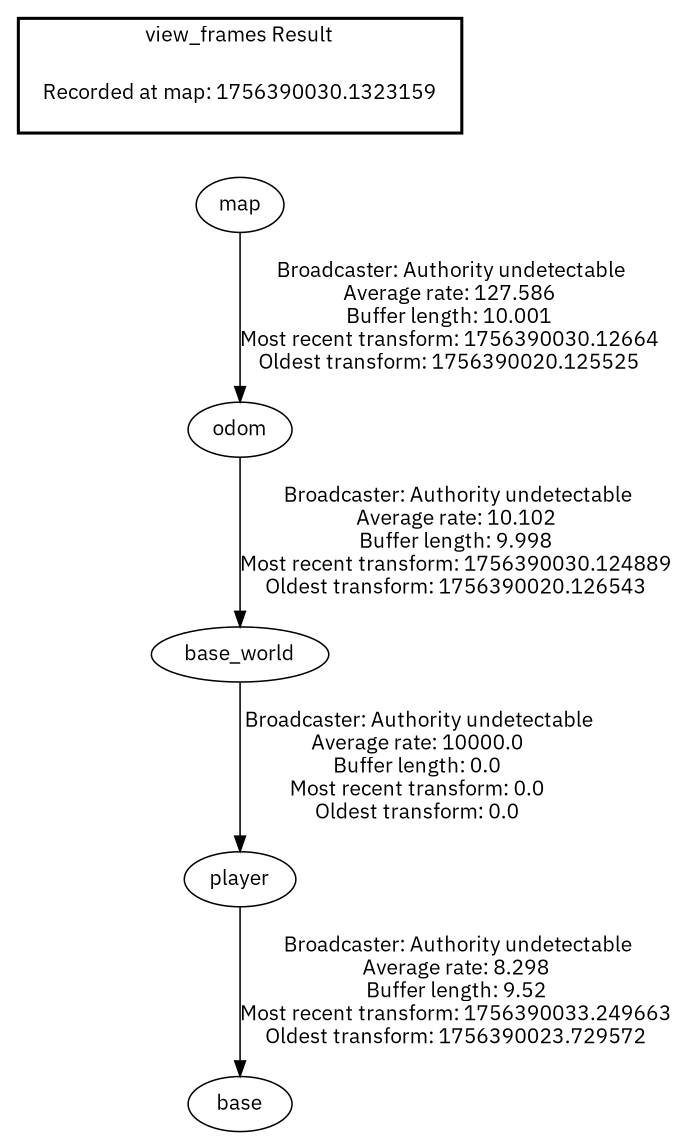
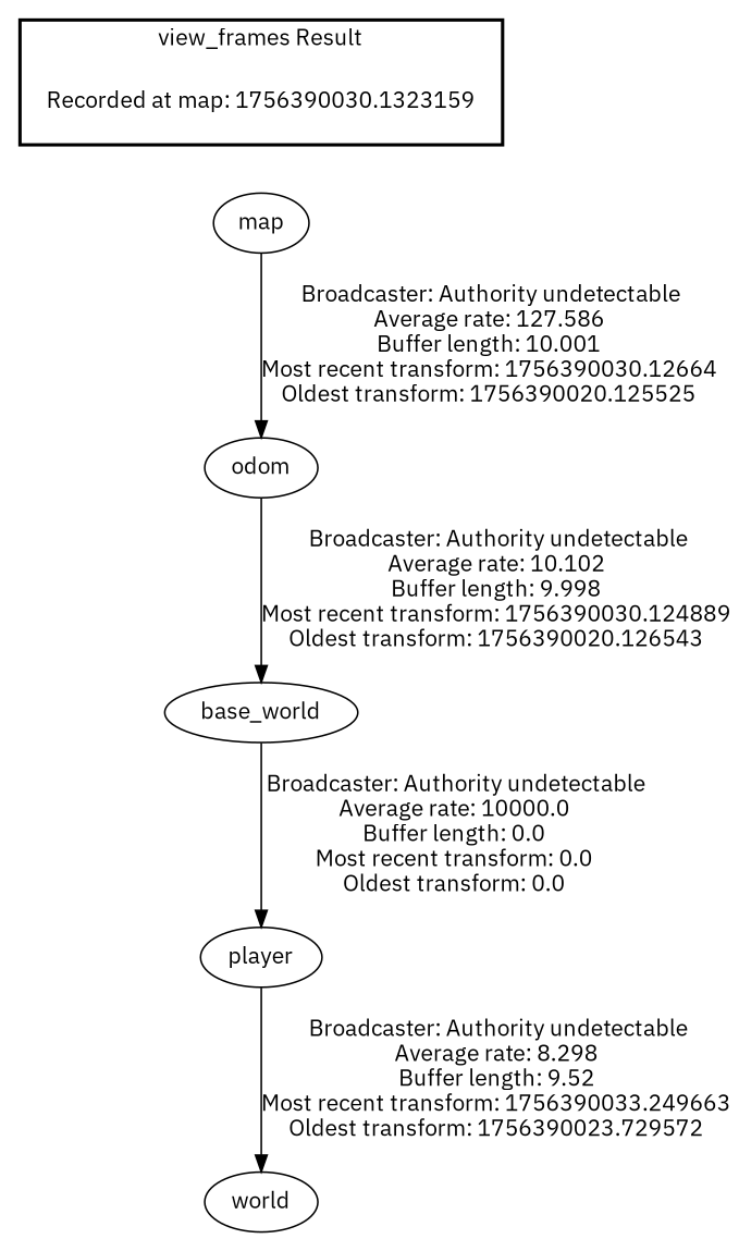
  digraph {
    fontname="IBM Plex Sans"
    node [fontname="IBM Plex Sans"]
    edge [fontname="IBM Plex Sans"]
    n1 [label="Recorded at map: 1756390030.1323159" shape=plaintext]
    map
    player
-   world [label=base]
+   world
    n5 [label=base_world]
    odom
    subgraph cluster_1 {
      color=black
      label="view_frames Result"
      style=bold
      n1
    }
    n1 -> map [style=invis]
    map -> odom [label=" Broadcaster: Authority undetectable\nAverage rate: 127.586\nBuffer length: 10.001\nMost recent transform: 1756390030.12664\nOldest transform: 1756390020.125525\n"]
    player -> world [label=" Broadcaster: Authority undetectable\nAverage rate: 8.298\nBuffer length: 9.52\nMost recent transform: 1756390033.249663\nOldest transform: 1756390023.729572\n"]
    n5 -> player [label=" Broadcaster: Authority undetectable\nAverage rate: 10000.0\nBuffer length: 0.0\nMost recent transform: 0.0\nOldest transform: 0.0\n"]
    odom -> n5 [label=" Broadcaster: Authority undetectable\nAverage rate: 10.102\nBuffer length: 9.998\nMost recent transform: 1756390030.124889\nOldest transform: 1756390020.126543\n"]
  }
